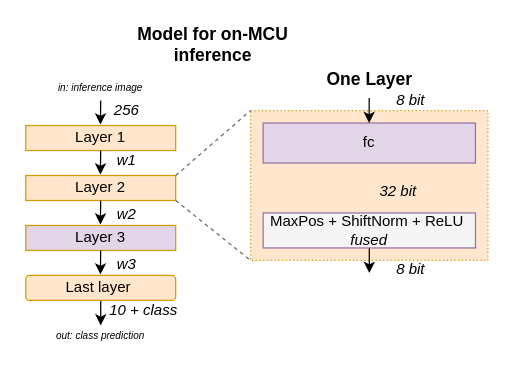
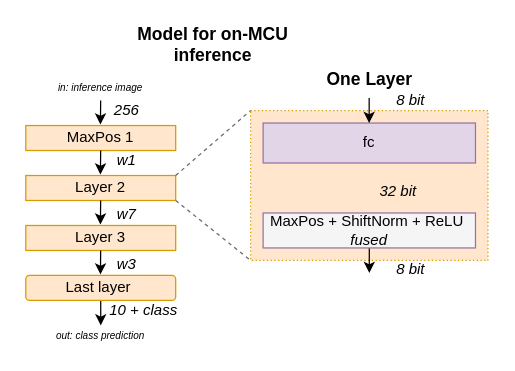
  <mxCell id="0" />
  <mxCell id="1" parent="0" />
  <mxCell id="2" value="" style="rounded=0;whiteSpace=wrap;html=1;dashed=1;dashPattern=1 2;fillColor=#ffe6cc;strokeColor=#d79b00;" parent="1" vertex="1"><mxGeometry x="200" y="87.99" width="190" height="120" as="geometry" /></mxCell>
  <mxCell id="3" value="fc" style="rounded=0;whiteSpace=wrap;html=1;fillColor=#e1d5e7;strokeColor=#9673a6;" parent="1" vertex="1"><mxGeometry x="210" y="97.99" width="170" height="32.01" as="geometry" /></mxCell>
  <mxCell id="4" value="" style="edgeStyle=orthogonalEdgeStyle;rounded=0;orthogonalLoop=1;jettySize=auto;html=1;" parent="1" source="5" edge="1"><mxGeometry relative="1" as="geometry"><mxPoint x="295" y="217.99" as="targetPoint" /></mxGeometry></mxCell>
  <mxCell id="5" value="MaxPos + ShiftNorm + ReLU&amp;nbsp;&lt;div&gt;&lt;i&gt;fused&lt;/i&gt;&lt;/div&gt;" style="rounded=0;whiteSpace=wrap;html=1;fillColor=#f5f5f5;strokeColor=#9673a6;" parent="1" vertex="1"><mxGeometry x="210" y="170" width="170" height="27.99" as="geometry" /></mxCell>
  <mxCell id="6" value="One Layer" style="text;html=1;align=center;verticalAlign=middle;whiteSpace=wrap;rounded=0;fontSize=14;fontStyle=1" parent="1" vertex="1"><mxGeometry x="252.5" y="47.99" width="85" height="30" as="geometry" /></mxCell>
  <mxCell id="7" value="" style="edgeStyle=orthogonalEdgeStyle;rounded=0;orthogonalLoop=1;jettySize=auto;html=1;entryX=0.5;entryY=0;entryDx=0;entryDy=0;" parent="1" edge="1"><mxGeometry relative="1" as="geometry"><mxPoint x="294.9" y="77.99" as="sourcePoint" /><mxPoint x="294.9" y="97.99" as="targetPoint" /></mxGeometry></mxCell>
- <mxCell id="8" value="Layer 1" style="rounded=0;whiteSpace=wrap;html=1;fillColor=#ffe6cc;strokeColor=#d79b00;" parent="1" vertex="1"><mxGeometry x="20" y="100" width="120" height="20" as="geometry" /></mxCell>
+ <mxCell id="8" value="MaxPos 1" style="rounded=0;whiteSpace=wrap;html=1;fillColor=#ffe6cc;strokeColor=#d79b00;" parent="1" vertex="1"><mxGeometry x="20" y="100" width="120" height="20" as="geometry" /></mxCell>
  <mxCell id="9" style="edgeStyle=orthogonalEdgeStyle;rounded=0;orthogonalLoop=1;jettySize=auto;html=1;entryX=0.498;entryY=-0.038;entryDx=0;entryDy=0;startArrow=none;startFill=0;entryPerimeter=0;" parent="1" target="8" edge="1"><mxGeometry relative="1" as="geometry"><mxPoint x="79.955" y="80" as="sourcePoint" /><mxPoint x="79.95" y="110" as="targetPoint" /></mxGeometry></mxCell>
  <mxCell id="10" value="256" style="text;html=1;align=center;verticalAlign=middle;whiteSpace=wrap;rounded=0;fontStyle=2" parent="1" vertex="1"><mxGeometry x="86" y="80" width="30" height="15" as="geometry" /></mxCell>
  <mxCell id="11" value="Layer 2" style="rounded=0;whiteSpace=wrap;html=1;fillColor=#ffe6cc;strokeColor=#d79b00;" parent="1" vertex="1"><mxGeometry x="20" y="140" width="120" height="20" as="geometry" /></mxCell>
  <mxCell id="12" style="edgeStyle=orthogonalEdgeStyle;rounded=0;orthogonalLoop=1;jettySize=auto;html=1;entryX=0.498;entryY=-0.038;entryDx=0;entryDy=0;startArrow=none;startFill=0;entryPerimeter=0;" parent="1" target="11" edge="1"><mxGeometry relative="1" as="geometry"><mxPoint x="79.955" y="120" as="sourcePoint" /><mxPoint x="79.95" y="150" as="targetPoint" /></mxGeometry></mxCell>
  <mxCell id="13" value="w1" style="text;html=1;align=center;verticalAlign=middle;whiteSpace=wrap;rounded=0;fontStyle=2" parent="1" vertex="1"><mxGeometry x="86" y="120" width="30" height="15" as="geometry" /></mxCell>
- <mxCell id="14" value="Layer 3" style="rounded=0;whiteSpace=wrap;html=1;fillColor=#e1d5e7;strokeColor=#d79b00;" parent="1" vertex="1"><mxGeometry x="20" y="180" width="120" height="20" as="geometry" /></mxCell>
+ <mxCell id="14" value="Layer 3" style="rounded=0;whiteSpace=wrap;html=1;fillColor=#ffe6cc;strokeColor=#d79b00;" parent="1" vertex="1"><mxGeometry x="20" y="180" width="120" height="20" as="geometry" /></mxCell>
  <mxCell id="15" style="edgeStyle=orthogonalEdgeStyle;rounded=0;orthogonalLoop=1;jettySize=auto;html=1;entryX=0.498;entryY=-0.038;entryDx=0;entryDy=0;startArrow=none;startFill=0;entryPerimeter=0;" parent="1" target="14" edge="1"><mxGeometry relative="1" as="geometry"><mxPoint x="79.955" y="160" as="sourcePoint" /><mxPoint x="79.95" y="190" as="targetPoint" /></mxGeometry></mxCell>
- <mxCell id="16" value="w2" style="text;html=1;align=center;verticalAlign=middle;whiteSpace=wrap;rounded=0;fontStyle=2" parent="1" vertex="1"><mxGeometry x="86" y="163" width="30" height="15" as="geometry" /></mxCell>
+ <mxCell id="16" value="w7" style="text;html=1;align=center;verticalAlign=middle;whiteSpace=wrap;rounded=0;fontStyle=2" parent="1" vertex="1"><mxGeometry x="86" y="163" width="30" height="15" as="geometry" /></mxCell>
  <mxCell id="17" style="edgeStyle=orthogonalEdgeStyle;rounded=0;orthogonalLoop=1;jettySize=auto;html=1;entryX=0.5;entryY=0;entryDx=0;entryDy=0;" parent="1" source="18" edge="1"><mxGeometry relative="1" as="geometry"><mxPoint x="80" y="260" as="targetPoint" /></mxGeometry></mxCell>
  <mxCell id="18" value="Last layer&amp;nbsp;" style="whiteSpace=wrap;html=1;fillColor=#ffe6cc;strokeColor=#d79b00;rounded=1;" parent="1" vertex="1"><mxGeometry x="20" y="220" width="120" height="20" as="geometry" /></mxCell>
  <mxCell id="19" style="edgeStyle=orthogonalEdgeStyle;rounded=0;orthogonalLoop=1;jettySize=auto;html=1;entryX=0.498;entryY=-0.038;entryDx=0;entryDy=0;startArrow=none;startFill=0;entryPerimeter=0;" parent="1" target="18" edge="1"><mxGeometry relative="1" as="geometry"><mxPoint x="79.955" y="200" as="sourcePoint" /><mxPoint x="79.95" y="230" as="targetPoint" /></mxGeometry></mxCell>
  <mxCell id="20" value="w3" style="text;html=1;align=center;verticalAlign=middle;whiteSpace=wrap;rounded=0;fontStyle=2" parent="1" vertex="1"><mxGeometry x="86" y="203" width="30" height="15" as="geometry" /></mxCell>
  <mxCell id="21" value="10 + class" style="text;html=1;align=center;verticalAlign=middle;whiteSpace=wrap;rounded=0;fontStyle=2" parent="1" vertex="1"><mxGeometry x="81.5" y="240" width="65" height="15" as="geometry" /></mxCell>
  <mxCell id="22" value="out: class prediction" style="text;html=1;align=center;verticalAlign=middle;whiteSpace=wrap;rounded=0;fontStyle=2;fontSize=8;" parent="1" vertex="1"><mxGeometry x="20" y="260" width="120" height="15" as="geometry" /></mxCell>
  <mxCell id="23" value="in: inference image" style="text;html=1;align=center;verticalAlign=middle;whiteSpace=wrap;rounded=0;fontStyle=2;fontSize=8;" parent="1" vertex="1"><mxGeometry x="20" y="62.99" width="120" height="15" as="geometry" /></mxCell>
  <mxCell id="24" value="Model&amp;nbsp;&lt;span style=&quot;background-color: initial;&quot;&gt;for on-MCU inference&lt;/span&gt;" style="text;html=1;align=center;verticalAlign=middle;whiteSpace=wrap;rounded=0;fontSize=14;fontStyle=1" parent="1" vertex="1"><mxGeometry x="97" y="20" width="146" height="30" as="geometry" /></mxCell>
  <mxCell id="25" value="" style="endArrow=none;html=1;strokeWidth=1;rounded=0;entryX=0;entryY=0;entryDx=0;entryDy=0;dashed=1;strokeColor=#696969;" parent="1" target="2" edge="1"><mxGeometry width="50" height="50" relative="1" as="geometry"><mxPoint x="140" y="140" as="sourcePoint" /><mxPoint x="190" y="90" as="targetPoint" /></mxGeometry></mxCell>
  <mxCell id="26" value="" style="endArrow=none;html=1;strokeWidth=1;rounded=0;entryX=0;entryY=1;entryDx=0;entryDy=0;dashed=1;strokeColor=#696969;" parent="1" target="2" edge="1"><mxGeometry width="50" height="50" relative="1" as="geometry"><mxPoint x="140" y="160" as="sourcePoint" /><mxPoint x="200" y="125" as="targetPoint" /></mxGeometry></mxCell>
  <mxCell id="27" value="32 bit&amp;nbsp;" style="text;html=1;align=center;verticalAlign=middle;whiteSpace=wrap;rounded=0;fontStyle=2" vertex="1" parent="1"><mxGeometry x="300" y="145" width="40" height="15" as="geometry" /></mxCell>
  <mxCell id="28" value="8 bit&amp;nbsp;" style="text;html=1;align=center;verticalAlign=middle;whiteSpace=wrap;rounded=0;fontStyle=2" vertex="1" parent="1"><mxGeometry x="310" y="207.99" width="40" height="15" as="geometry" /></mxCell>
  <mxCell id="29" value="8 bit&amp;nbsp;" style="text;html=1;align=center;verticalAlign=middle;whiteSpace=wrap;rounded=0;fontStyle=2" vertex="1" parent="1"><mxGeometry x="310" y="72.99" width="40" height="15" as="geometry" /></mxCell>
